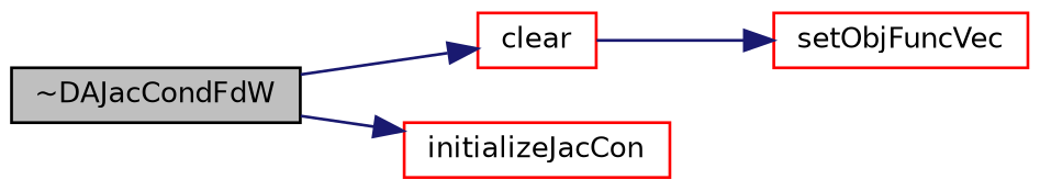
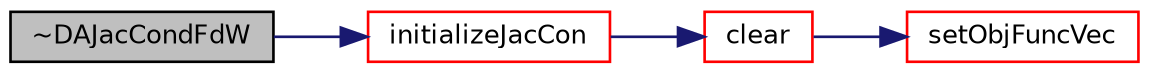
  digraph {
    rankdir=LR
    node [color=red fontname=Helvetica fontsize=10 shape=record]
    edge [color=midnightblue fontname=Helvetica fontsize=10 labelfontname=Helvetica labelfontsize=10 style=solid]
    n1 [color=black fillcolor=grey75 fontcolor=black height=0.2 label="~DAJacCondFdW" style=filled width=0.4]
    n2 [height=0.2 label=clear width=0.4]
    n3 [height=0.2 label=initializeJacCon width=0.4]
    n4 [height=0.2 label=setObjFuncVec width=0.4]
-   n1 -> n2
+   n3 -> n2
    n1 -> n3
    n2 -> n4
  }
